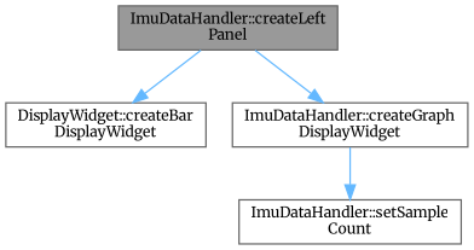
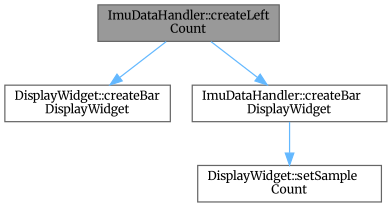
  digraph {
    fontname=Merriweather
    rankdir=TB
    node [color=grey40 fillcolor=white fontname=Merriweather fontsize=10 shape=box style=filled]
    edge [color=steelblue1 fontname=Merriweather fontsize=10 labelfontname=Helvetica labelfontsize=10 style=solid]
-   n1 [color=gray40 fillcolor=grey60 fontcolor=black height=0.2 label="ImuDataHandler::createLeft\lPanel" width=0.4]
+   n1 [color=gray40 fillcolor=grey60 fontcolor=black height=0.2 label="ImuDataHandler::createLeft\lCount" width=0.4]
    n2 [height=0.2 label="DisplayWidget::createBar\lDisplayWidget" width=0.4]
-   n3 [height=0.2 label="ImuDataHandler::createGraph\lDisplayWidget" width=0.4]
-   n4 [height=0.2 label="ImuDataHandler::setSample\lCount" width=0.4]
+   n3 [height=0.2 label="ImuDataHandler::createBar\lDisplayWidget" width=0.4]
+   n4 [height=0.2 label="DisplayWidget::setSample\lCount" width=0.4]
    n1 -> n2
    n1 -> n3
    n3 -> n4
  }
